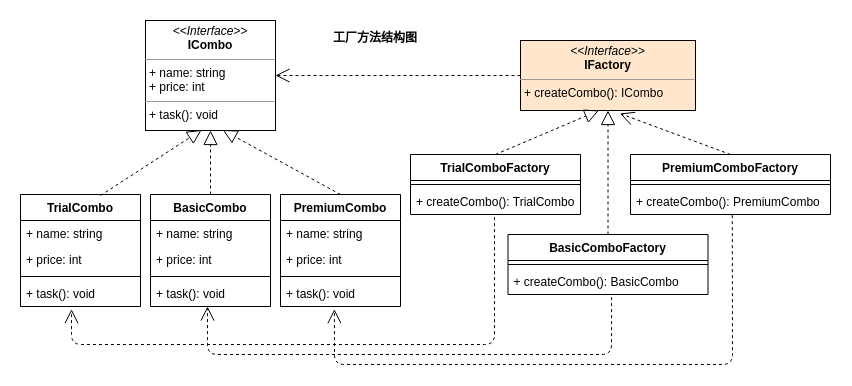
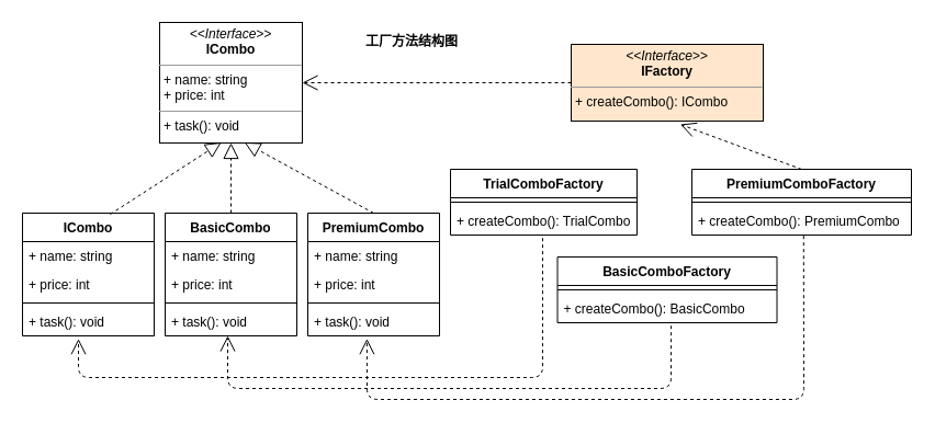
  <mxCell id="0" />
  <mxCell id="1" parent="0" />
- <mxCell id="2" value="TrialCombo" style="swimlane;fontStyle=1;align=center;verticalAlign=top;childLayout=stackLayout;horizontal=1;startSize=26;horizontalStack=0;resizeParent=1;resizeParentMax=0;resizeLast=0;collapsible=1;marginBottom=0;" parent="1" vertex="1"><mxGeometry x="20" y="194" width="120" height="112" as="geometry" /></mxCell>
+ <mxCell id="2" value="ICombo" style="swimlane;fontStyle=1;align=center;verticalAlign=top;childLayout=stackLayout;horizontal=1;startSize=26;horizontalStack=0;resizeParent=1;resizeParentMax=0;resizeLast=0;collapsible=1;marginBottom=0;" parent="1" vertex="1"><mxGeometry x="20" y="194" width="120" height="112" as="geometry" /></mxCell>
  <mxCell id="3" value="+ name: string&#10;" style="text;strokeColor=none;fillColor=none;align=left;verticalAlign=top;spacingLeft=4;spacingRight=4;overflow=hidden;rotatable=0;points=[[0,0.5],[1,0.5]];portConstraint=eastwest;" parent="2" vertex="1"><mxGeometry y="26" width="120" height="26" as="geometry" /></mxCell>
  <mxCell id="4" value="+ price: int&#10;" style="text;strokeColor=none;fillColor=none;align=left;verticalAlign=top;spacingLeft=4;spacingRight=4;overflow=hidden;rotatable=0;points=[[0,0.5],[1,0.5]];portConstraint=eastwest;" parent="2" vertex="1"><mxGeometry y="52" width="120" height="26" as="geometry" /></mxCell>
  <mxCell id="5" value="" style="line;strokeWidth=1;fillColor=none;align=left;verticalAlign=middle;spacingTop=-1;spacingLeft=3;spacingRight=3;rotatable=0;labelPosition=right;points=[];portConstraint=eastwest;" parent="2" vertex="1"><mxGeometry y="78" width="120" height="8" as="geometry" /></mxCell>
  <mxCell id="6" value="+ task(): void" style="text;strokeColor=none;fillColor=none;align=left;verticalAlign=top;spacingLeft=4;spacingRight=4;overflow=hidden;rotatable=0;points=[[0,0.5],[1,0.5]];portConstraint=eastwest;" parent="2" vertex="1"><mxGeometry y="86" width="120" height="26" as="geometry" /></mxCell>
  <mxCell id="7" value="BasicCombo" style="swimlane;fontStyle=1;align=center;verticalAlign=top;childLayout=stackLayout;horizontal=1;startSize=26;horizontalStack=0;resizeParent=1;resizeParentMax=0;resizeLast=0;collapsible=1;marginBottom=0;" parent="1" vertex="1"><mxGeometry x="150" y="194" width="120" height="112" as="geometry" /></mxCell>
  <mxCell id="8" value="+ name: string&#10;" style="text;strokeColor=none;fillColor=none;align=left;verticalAlign=top;spacingLeft=4;spacingRight=4;overflow=hidden;rotatable=0;points=[[0,0.5],[1,0.5]];portConstraint=eastwest;" parent="7" vertex="1"><mxGeometry y="26" width="120" height="26" as="geometry" /></mxCell>
  <mxCell id="9" value="+ price: int&#10;" style="text;strokeColor=none;fillColor=none;align=left;verticalAlign=top;spacingLeft=4;spacingRight=4;overflow=hidden;rotatable=0;points=[[0,0.5],[1,0.5]];portConstraint=eastwest;" parent="7" vertex="1"><mxGeometry y="52" width="120" height="26" as="geometry" /></mxCell>
  <mxCell id="10" value="" style="line;strokeWidth=1;fillColor=none;align=left;verticalAlign=middle;spacingTop=-1;spacingLeft=3;spacingRight=3;rotatable=0;labelPosition=right;points=[];portConstraint=eastwest;" parent="7" vertex="1"><mxGeometry y="78" width="120" height="8" as="geometry" /></mxCell>
  <mxCell id="11" value="+ task(): void" style="text;strokeColor=none;fillColor=none;align=left;verticalAlign=top;spacingLeft=4;spacingRight=4;overflow=hidden;rotatable=0;points=[[0,0.5],[1,0.5]];portConstraint=eastwest;" parent="7" vertex="1"><mxGeometry y="86" width="120" height="26" as="geometry" /></mxCell>
  <mxCell id="12" value="PremiumCombo" style="swimlane;fontStyle=1;align=center;verticalAlign=top;childLayout=stackLayout;horizontal=1;startSize=26;horizontalStack=0;resizeParent=1;resizeParentMax=0;resizeLast=0;collapsible=1;marginBottom=0;" parent="1" vertex="1"><mxGeometry x="280" y="194" width="120" height="112" as="geometry" /></mxCell>
  <mxCell id="13" value="+ name: string&#10;" style="text;strokeColor=none;fillColor=none;align=left;verticalAlign=top;spacingLeft=4;spacingRight=4;overflow=hidden;rotatable=0;points=[[0,0.5],[1,0.5]];portConstraint=eastwest;" parent="12" vertex="1"><mxGeometry y="26" width="120" height="26" as="geometry" /></mxCell>
  <mxCell id="14" value="+ price: int&#10;" style="text;strokeColor=none;fillColor=none;align=left;verticalAlign=top;spacingLeft=4;spacingRight=4;overflow=hidden;rotatable=0;points=[[0,0.5],[1,0.5]];portConstraint=eastwest;" parent="12" vertex="1"><mxGeometry y="52" width="120" height="26" as="geometry" /></mxCell>
  <mxCell id="15" value="" style="line;strokeWidth=1;fillColor=none;align=left;verticalAlign=middle;spacingTop=-1;spacingLeft=3;spacingRight=3;rotatable=0;labelPosition=right;points=[];portConstraint=eastwest;" parent="12" vertex="1"><mxGeometry y="78" width="120" height="8" as="geometry" /></mxCell>
  <mxCell id="16" value="+ task(): void" style="text;strokeColor=none;fillColor=none;align=left;verticalAlign=top;spacingLeft=4;spacingRight=4;overflow=hidden;rotatable=0;points=[[0,0.5],[1,0.5]];portConstraint=eastwest;" parent="12" vertex="1"><mxGeometry y="86" width="120" height="26" as="geometry" /></mxCell>
  <mxCell id="17" value="&lt;p style=&quot;margin: 0px ; margin-top: 4px ; text-align: center&quot;&gt;&lt;i&gt;&amp;lt;&amp;lt;Interface&amp;gt;&amp;gt;&lt;/i&gt;&lt;br&gt;&lt;b&gt;ICombo&lt;/b&gt;&lt;/p&gt;&lt;hr size=&quot;1&quot;&gt;&lt;p style=&quot;margin: 0px ; margin-left: 4px&quot;&gt;+ name: string&lt;/p&gt;&lt;p style=&quot;margin: 0px ; margin-left: 4px&quot;&gt;+ price: int&lt;/p&gt;&lt;hr size=&quot;1&quot;&gt;&lt;p style=&quot;margin: 0px ; margin-left: 4px&quot;&gt;+ task(): void&lt;br&gt;&lt;/p&gt;" style="verticalAlign=top;align=left;overflow=fill;fontSize=12;fontFamily=Helvetica;html=1;" parent="1" vertex="1"><mxGeometry x="145" y="20" width="130" height="110" as="geometry" /></mxCell>
  <mxCell id="18" value="" style="endArrow=block;dashed=1;endFill=0;endSize=12;html=1;exitX=0.5;exitY=0;exitDx=0;exitDy=0;entryX=0.5;entryY=1;entryDx=0;entryDy=0;" parent="1" source="7" target="17" edge="1"><mxGeometry width="160" relative="1" as="geometry"><mxPoint x="180" y="204" as="sourcePoint" /><mxPoint x="340" y="204" as="targetPoint" /></mxGeometry></mxCell>
  <mxCell id="19" value="" style="endArrow=block;dashed=1;endFill=0;endSize=12;html=1;entryX=0.432;entryY=0.995;entryDx=0;entryDy=0;entryPerimeter=0;" parent="1" target="17" edge="1"><mxGeometry width="160" relative="1" as="geometry"><mxPoint x="100" y="195" as="sourcePoint" /><mxPoint x="350" y="154" as="targetPoint" /></mxGeometry></mxCell>
  <mxCell id="20" value="" style="endArrow=block;dashed=1;endFill=0;endSize=12;html=1;exitX=0.5;exitY=0;exitDx=0;exitDy=0;entryX=0.594;entryY=0.995;entryDx=0;entryDy=0;entryPerimeter=0;" parent="1" source="12" target="17" edge="1"><mxGeometry width="160" relative="1" as="geometry"><mxPoint x="190" y="154" as="sourcePoint" /><mxPoint x="350" y="154" as="targetPoint" /></mxGeometry></mxCell>
  <mxCell id="21" value="" style="endArrow=open;endSize=12;dashed=1;html=1;entryX=1;entryY=0.5;entryDx=0;entryDy=0;exitX=0;exitY=0.5;exitDx=0;exitDy=0;" parent="1" source="23" target="17" edge="1"><mxGeometry width="160" relative="1" as="geometry"><mxPoint x="471.12" y="74.84" as="sourcePoint" /><mxPoint x="510" y="14" as="targetPoint" /></mxGeometry></mxCell>
  <mxCell id="22" value="工厂方法结构图" style="text;align=center;fontStyle=1;verticalAlign=middle;spacingLeft=3;spacingRight=3;strokeColor=none;rotatable=0;points=[[0,0.5],[1,0.5]];portConstraint=eastwest;" parent="1" vertex="1"><mxGeometry x="335" y="24" width="80" height="26" as="geometry" /></mxCell>
  <mxCell id="23" value="&lt;p style=&quot;margin: 0px ; margin-top: 4px ; text-align: center&quot;&gt;&lt;i&gt;&amp;lt;&amp;lt;Interface&amp;gt;&amp;gt;&lt;/i&gt;&lt;br&gt;&lt;b&gt;IFactory&lt;/b&gt;&lt;/p&gt;&lt;hr size=&quot;1&quot;&gt;&lt;p style=&quot;margin: 0px ; margin-left: 4px&quot;&gt;&lt;/p&gt;&lt;p style=&quot;margin: 0px ; margin-left: 4px&quot;&gt;+ createCombo(): ICombo&lt;br&gt;&lt;/p&gt;" style="verticalAlign=top;align=left;overflow=fill;fontSize=12;fontFamily=Helvetica;html=1;fillColor=#ffe6cc;" vertex="1" parent="1"><mxGeometry x="520" y="40" width="175" height="70" as="geometry" /></mxCell>
  <mxCell id="24" value="TrialComboFactory" style="swimlane;fontStyle=1;align=center;verticalAlign=top;childLayout=stackLayout;horizontal=1;startSize=26;horizontalStack=0;resizeParent=1;resizeParentMax=0;resizeLast=0;collapsible=1;marginBottom=0;" vertex="1" parent="1"><mxGeometry x="410" y="154" width="170" height="60" as="geometry" /></mxCell>
  <mxCell id="25" value="" style="line;strokeWidth=1;fillColor=none;align=left;verticalAlign=middle;spacingTop=-1;spacingLeft=3;spacingRight=3;rotatable=0;labelPosition=right;points=[];portConstraint=eastwest;" vertex="1" parent="24"><mxGeometry y="26" width="170" height="8" as="geometry" /></mxCell>
  <mxCell id="26" value="+ createCombo(): TrialCombo" style="text;strokeColor=none;fillColor=none;align=left;verticalAlign=top;spacingLeft=4;spacingRight=4;overflow=hidden;rotatable=0;points=[[0,0.5],[1,0.5]];portConstraint=eastwest;" vertex="1" parent="24"><mxGeometry y="34" width="170" height="26" as="geometry" /></mxCell>
  <mxCell id="27" value="BasicComboFactory" style="swimlane;fontStyle=1;align=center;verticalAlign=top;childLayout=stackLayout;horizontal=1;startSize=26;horizontalStack=0;resizeParent=1;resizeParentMax=0;resizeLast=0;collapsible=1;marginBottom=0;" vertex="1" parent="1"><mxGeometry x="507.5" y="234" width="200" height="60" as="geometry" /></mxCell>
  <mxCell id="28" value="" style="line;strokeWidth=1;fillColor=none;align=left;verticalAlign=middle;spacingTop=-1;spacingLeft=3;spacingRight=3;rotatable=0;labelPosition=right;points=[];portConstraint=eastwest;" vertex="1" parent="27"><mxGeometry y="26" width="200" height="8" as="geometry" /></mxCell>
  <mxCell id="29" value="+ createCombo(): BasicCombo" style="text;strokeColor=none;fillColor=none;align=left;verticalAlign=top;spacingLeft=4;spacingRight=4;overflow=hidden;rotatable=0;points=[[0,0.5],[1,0.5]];portConstraint=eastwest;" vertex="1" parent="27"><mxGeometry y="34" width="200" height="26" as="geometry" /></mxCell>
  <mxCell id="30" value="PremiumComboFactory" style="swimlane;fontStyle=1;align=center;verticalAlign=top;childLayout=stackLayout;horizontal=1;startSize=26;horizontalStack=0;resizeParent=1;resizeParentMax=0;resizeLast=0;collapsible=1;marginBottom=0;" vertex="1" parent="1"><mxGeometry x="630" y="154" width="200" height="60" as="geometry" /></mxCell>
  <mxCell id="31" value="" style="line;strokeWidth=1;fillColor=none;align=left;verticalAlign=middle;spacingTop=-1;spacingLeft=3;spacingRight=3;rotatable=0;labelPosition=right;points=[];portConstraint=eastwest;" vertex="1" parent="30"><mxGeometry y="26" width="200" height="8" as="geometry" /></mxCell>
  <mxCell id="32" value="+ createCombo(): PremiumCombo" style="text;strokeColor=none;fillColor=none;align=left;verticalAlign=top;spacingLeft=4;spacingRight=4;overflow=hidden;rotatable=0;points=[[0,0.5],[1,0.5]];portConstraint=eastwest;" vertex="1" parent="30"><mxGeometry y="34" width="200" height="26" as="geometry" /></mxCell>
  <mxCell id="33" value="" style="endArrow=open;dashed=1;endFill=0;endSize=12;html=1;exitX=0.5;exitY=0;exitDx=0;exitDy=0;entryX=0.568;entryY=1.043;entryDx=0;entryDy=0;entryPerimeter=0;" edge="1" parent="1" source="30" target="23"><mxGeometry width="160" relative="1" as="geometry"><mxPoint x="737.78" y="174.55" as="sourcePoint" /><mxPoint x="616" y="114" as="targetPoint" /></mxGeometry></mxCell>
- <mxCell id="34" value="" style="endArrow=block;dashed=1;endFill=0;endSize=12;html=1;exitX=0.5;exitY=0;exitDx=0;exitDy=0;entryX=0.5;entryY=1;entryDx=0;entryDy=0;" edge="1" parent="1" source="27" target="23"><mxGeometry width="160" relative="1" as="geometry"><mxPoint x="740" y="164" as="sourcePoint" /><mxPoint x="608" y="114" as="targetPoint" /></mxGeometry></mxCell>
- <mxCell id="35" value="" style="endArrow=block;dashed=1;endFill=0;endSize=12;html=1;exitX=0.5;exitY=0;exitDx=0;exitDy=0;entryX=0.448;entryY=1;entryDx=0;entryDy=0;entryPerimeter=0;" edge="1" parent="1" source="24" target="23"><mxGeometry width="160" relative="1" as="geometry"><mxPoint x="630" y="244" as="sourcePoint" /><mxPoint x="600" y="114" as="targetPoint" /></mxGeometry></mxCell>
  <mxCell id="36" value="" style="endArrow=open;endSize=12;dashed=1;html=1;entryX=0.425;entryY=1.103;entryDx=0;entryDy=0;entryPerimeter=0;exitX=0.494;exitY=1.103;exitDx=0;exitDy=0;exitPerimeter=0;" edge="1" parent="1" source="26" target="6"><mxGeometry width="160" relative="1" as="geometry"><mxPoint x="470" y="304" as="sourcePoint" /><mxPoint x="195" y="364" as="targetPoint" /><Array as="points"><mxPoint x="494" y="344" /><mxPoint x="71" y="344" /></Array></mxGeometry></mxCell>
  <mxCell id="37" value="" style="endArrow=open;endSize=12;dashed=1;html=1;entryX=0.425;entryY=1.103;entryDx=0;entryDy=0;entryPerimeter=0;exitX=0.518;exitY=1.103;exitDx=0;exitDy=0;exitPerimeter=0;" edge="1" parent="1" source="29"><mxGeometry width="160" relative="1" as="geometry"><mxPoint x="629.98" y="213.998" as="sourcePoint" /><mxPoint x="207" y="305.998" as="targetPoint" /><Array as="points"><mxPoint x="611" y="354" /><mxPoint x="207" y="354" /></Array></mxGeometry></mxCell>
  <mxCell id="38" value="" style="endArrow=open;endSize=12;dashed=1;html=1;entryX=0.449;entryY=1.103;entryDx=0;entryDy=0;entryPerimeter=0;exitX=0.509;exitY=1.026;exitDx=0;exitDy=0;exitPerimeter=0;" edge="1" parent="1" source="32" target="16"><mxGeometry width="160" relative="1" as="geometry"><mxPoint x="621.1" y="306.678" as="sourcePoint" /><mxPoint x="217" y="315.998" as="targetPoint" /><Array as="points"><mxPoint x="732" y="364" /><mxPoint x="334" y="364" /></Array></mxGeometry></mxCell>
